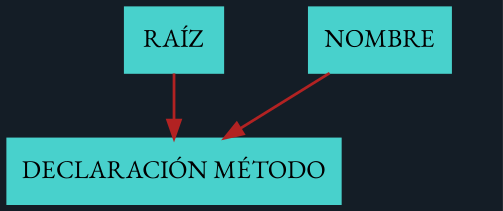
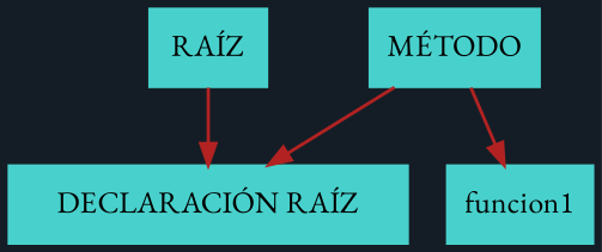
  digraph {
    bgcolor="#141D26"
    fontname="EB Garamond"
    node [color="#48D1CC" fontname="EB Garamond" fontsize=14 shape=box style=filled]
    edge [color="#B22222" fontname="EB Garamond" penwidth=1.5]
-   n1 [label="DECLARACIÓN MÉTODO"]
-   n2 [label=NOMBRE]
+   n1 [label="DECLARACIÓN RAÍZ"]
+   n2 [label="MÉTODO"]
+   n3 [label=funcion1]
    "RAÍZ"
    n2 -> n1
+   n2 -> n3
    "RAÍZ" -> n1
  }
